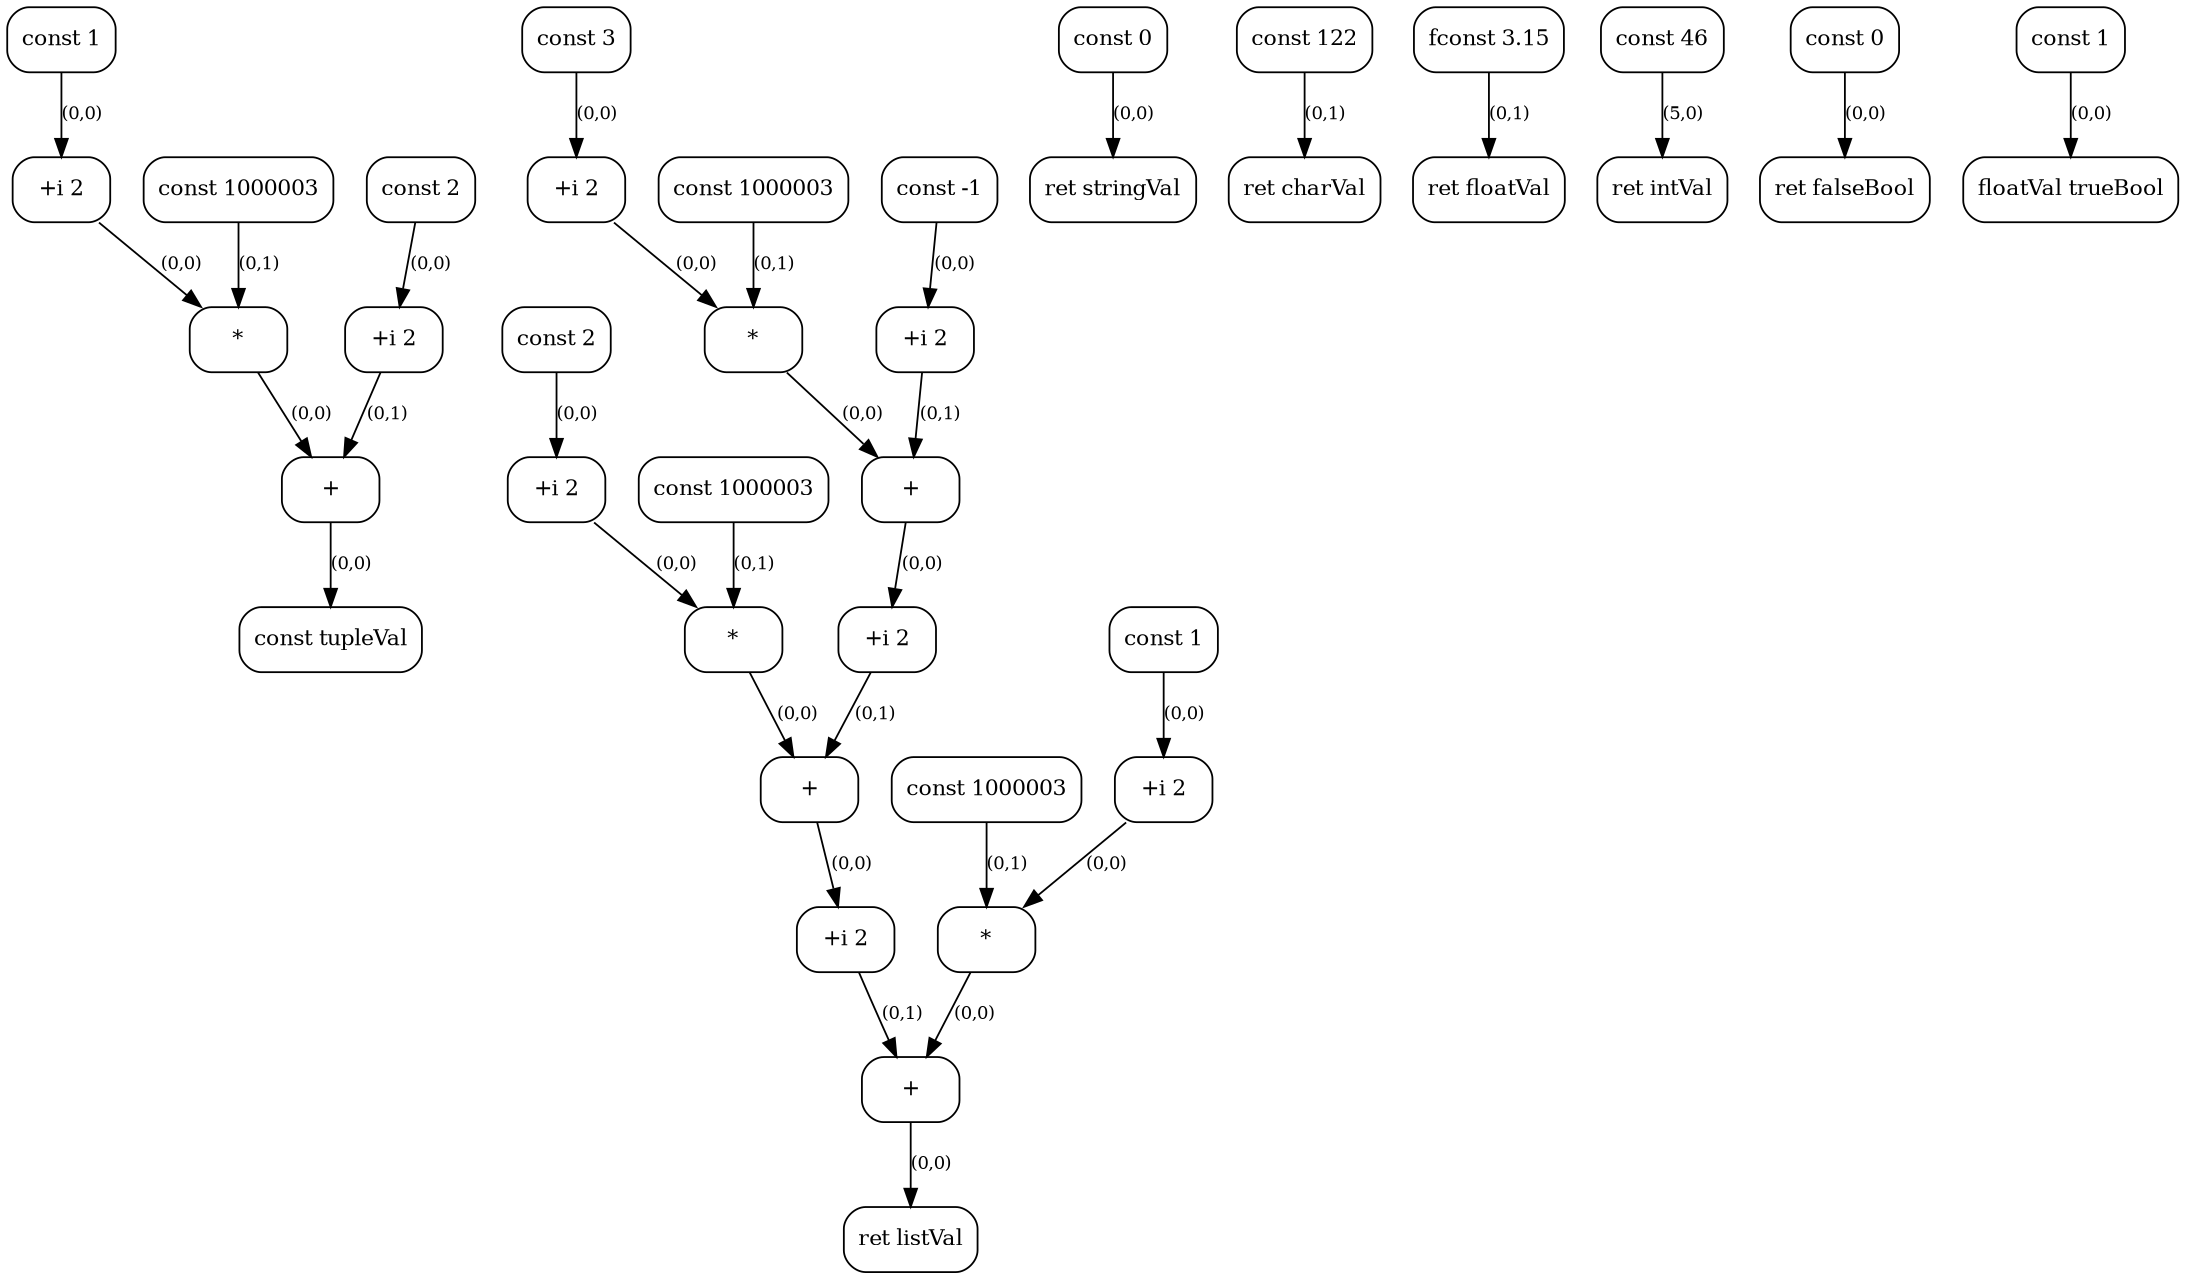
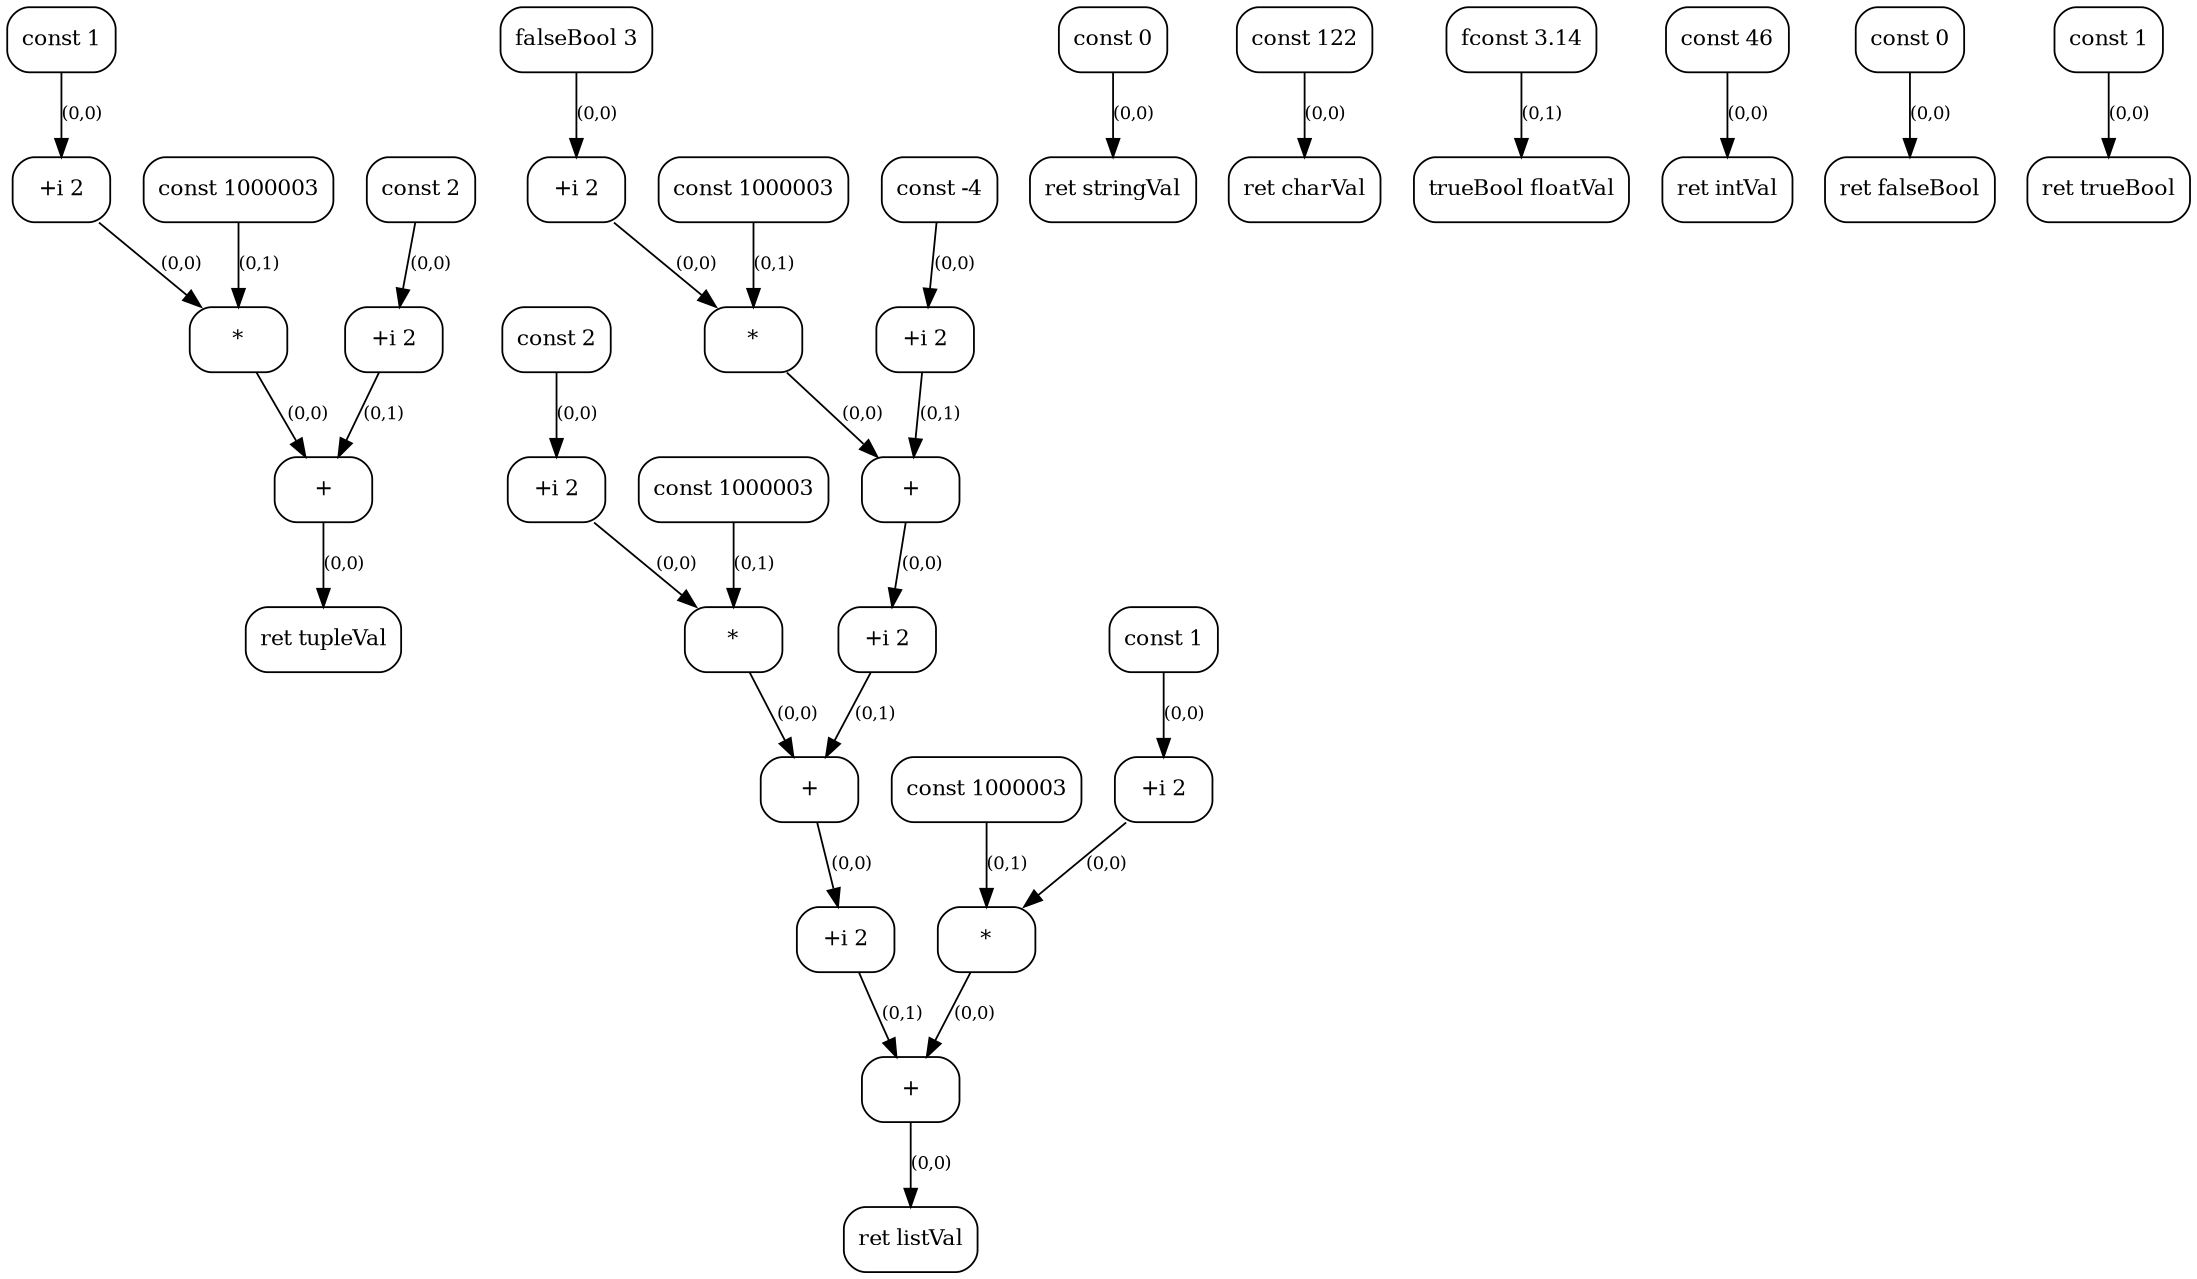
  digraph {
    rankdir=TB
    node [fontsize=12 shape=box style=rounded]
    edge [fontsize=10]
    n1 [label="const 1"]
    n2 [label="+i 2"]
    n3 [label="*"]
    n4 [label="const 2"]
    n5 [label="+i 2"]
    n6 [label="+"]
-   n7 [label="const tupleVal"]
+   n7 [label="ret tupleVal"]
    n8 [label="const 1000003"]
-   n9 [label="const -1"]
+   n9 [label="const -4"]
    n10 [label="+i 2"]
    n11 [label="+"]
    n12 [label="const 1"]
    n13 [label="+i 2"]
    n14 [label="*"]
    n15 [label="const 2"]
    n16 [label="+i 2"]
    n17 [label="*"]
-   n18 [label="const 3"]
+   n18 [label="falseBool 3"]
    n19 [label="+i 2"]
    n20 [label="*"]
    n21 [label="+i 2"]
    n22 [label="const 1000003"]
    n23 [label="+"]
    n24 [label="+i 2"]
    n25 [label="const 1000003"]
    n26 [label="+"]
    n27 [label="ret listVal"]
    n28 [label="const 1000003"]
    n29 [label="const 0"]
    n30 [label="ret stringVal"]
    n31 [label="const 122"]
    n32 [label="ret charVal"]
-   n33 [label="fconst 3.15"]
-   n34 [label="ret floatVal"]
+   n33 [label="fconst 3.14"]
+   n34 [label="trueBool floatVal"]
    n35 [label="const 46"]
    n36 [label="ret intVal"]
    n37 [label="const 0"]
    n38 [label="ret falseBool"]
    n39 [label="const 1"]
-   n40 [label="floatVal trueBool"]
+   n40 [label="ret trueBool"]
    n1 -> n2 [label="(0,0)"]
    n2 -> n3 [label="(0,0)"]
    n3 -> n6 [label="(0,0)"]
    n4 -> n5 [label="(0,0)"]
    n5 -> n6 [label="(0,1)"]
    n6 -> n7 [label="(0,0)"]
    n8 -> n3 [label="(0,1)"]
    n9 -> n10 [label="(0,0)"]
    n10 -> n11 [label="(0,1)"]
    n11 -> n21 [label="(0,0)"]
    n12 -> n13 [label="(0,0)"]
    n13 -> n14 [label="(0,0)"]
    n14 -> n26 [label="(0,0)"]
    n15 -> n16 [label="(0,0)"]
    n16 -> n17 [label="(0,0)"]
    n17 -> n23 [label="(0,0)"]
    n18 -> n19 [label="(0,0)"]
    n19 -> n20 [label="(0,0)"]
    n20 -> n11 [label="(0,0)"]
    n21 -> n23 [label="(0,1)"]
    n22 -> n20 [label="(0,1)"]
    n23 -> n24 [label="(0,0)"]
    n24 -> n26 [label="(0,1)"]
    n25 -> n17 [label="(0,1)"]
    n26 -> n27 [label="(0,0)"]
    n28 -> n14 [label="(0,1)"]
    n29 -> n30 [label="(0,0)"]
-   n31 -> n32 [label="(0,1)"]
+   n31 -> n32 [label="(0,0)"]
    n33 -> n34 [label="(0,1)"]
-   n35 -> n36 [label="(5,0)"]
+   n35 -> n36 [label="(0,0)"]
    n37 -> n38 [label="(0,0)"]
    n39 -> n40 [label="(0,0)"]
  }
